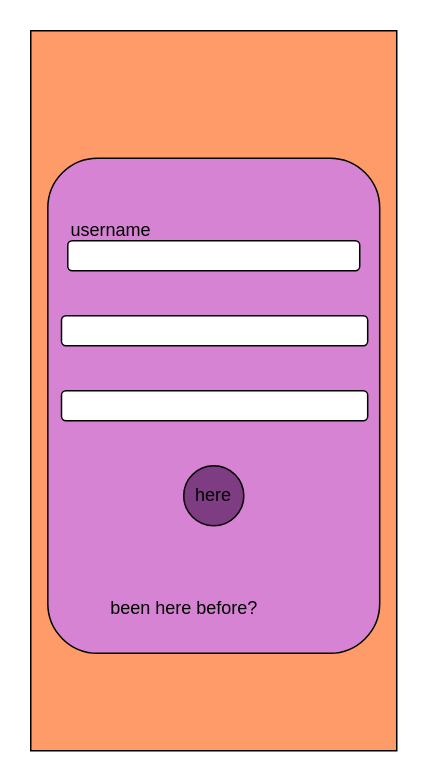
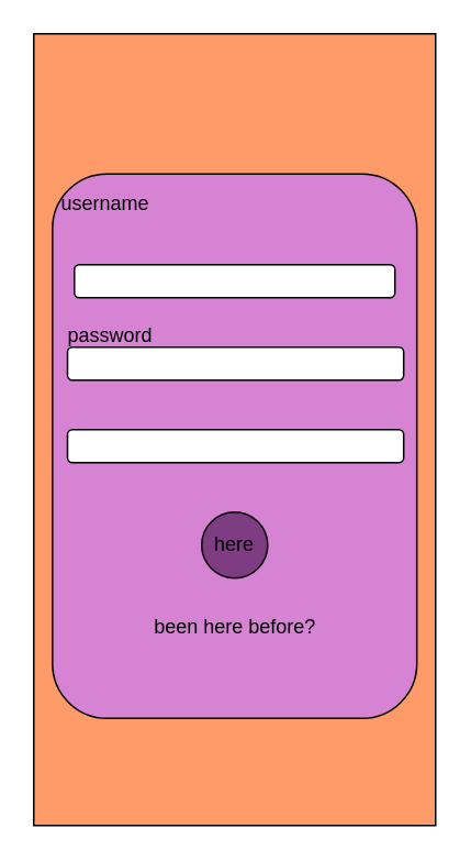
  <mxCell id="0" />
  <mxCell id="1" parent="0" />
  <mxCell id="2" value="" style="rounded=0;whiteSpace=wrap;html=1;fillColor=#FF9B69;" vertex="1" parent="1"><mxGeometry x="20" y="20" width="244" height="480" as="geometry" /></mxCell>
  <mxCell id="3" value="" style="rounded=1;whiteSpace=wrap;html=1;fillColor=#D683D3;" vertex="1" parent="1"><mxGeometry x="31.38" y="105" width="221.25" height="330" as="geometry" /></mxCell>
  <mxCell id="4" value="" style="rounded=1;whiteSpace=wrap;html=1;" vertex="1" parent="1"><mxGeometry x="44.69" y="160" width="194.63" height="20" as="geometry" /></mxCell>
  <mxCell id="5" value="" style="ellipse;whiteSpace=wrap;html=1;fillColor=#7E3D82;" vertex="1" parent="1"><mxGeometry x="122" y="310" width="40" height="40" as="geometry" /></mxCell>
  <mxCell id="6" value="&lt;font style=&quot;font-size: 12px&quot;&gt;here&lt;/font&gt;" style="text;html=1;strokeColor=none;fillColor=none;align=center;verticalAlign=middle;whiteSpace=wrap;rounded=0;" vertex="1" parent="1"><mxGeometry x="132" y="320" width="20" height="20" as="geometry" /></mxCell>
- <mxCell id="7" value="been here before?" style="text;html=1;strokeColor=none;fillColor=none;align=center;verticalAlign=middle;whiteSpace=wrap;rounded=0;" vertex="1" parent="1"><mxGeometry x="70.72" y="395" width="102.56" height="20" as="geometry" /></mxCell>
+ <mxCell id="7" value="been here before?" style="text;html=1;strokeColor=none;fillColor=none;align=center;verticalAlign=middle;whiteSpace=wrap;rounded=0;" vertex="1" parent="1"><mxGeometry x="90.72" y="370" width="102.56" height="20" as="geometry" /></mxCell>
  <mxCell id="8" value="" style="rounded=1;whiteSpace=wrap;html=1;" vertex="1" parent="1"><mxGeometry x="40.5" y="210" width="204.13" height="20" as="geometry" /></mxCell>
+ <mxCell id="9" value="password" style="text;html=1;strokeColor=none;fillColor=none;align=left;verticalAlign=middle;whiteSpace=wrap;rounded=0;" vertex="1" parent="1"><mxGeometry x="39.38" y="195" width="115" height="15" as="geometry" /></mxCell>
  <mxCell id="10" value="" style="rounded=1;whiteSpace=wrap;html=1;" vertex="1" parent="1"><mxGeometry x="40.5" y="260" width="204.13" height="20" as="geometry" /></mxCell>
- <mxCell id="11" value="username" style="text;html=1;strokeColor=none;fillColor=none;align=left;verticalAlign=middle;whiteSpace=wrap;rounded=0;" vertex="1" parent="1"><mxGeometry x="44.69" y="145" width="115" height="15" as="geometry" /></mxCell>
+ <mxCell id="11" value="username" style="text;html=1;strokeColor=none;fillColor=none;align=left;verticalAlign=middle;whiteSpace=wrap;rounded=0;" vertex="1" parent="1"><mxGeometry x="34.69" y="115" width="115" height="15" as="geometry" /></mxCell>
